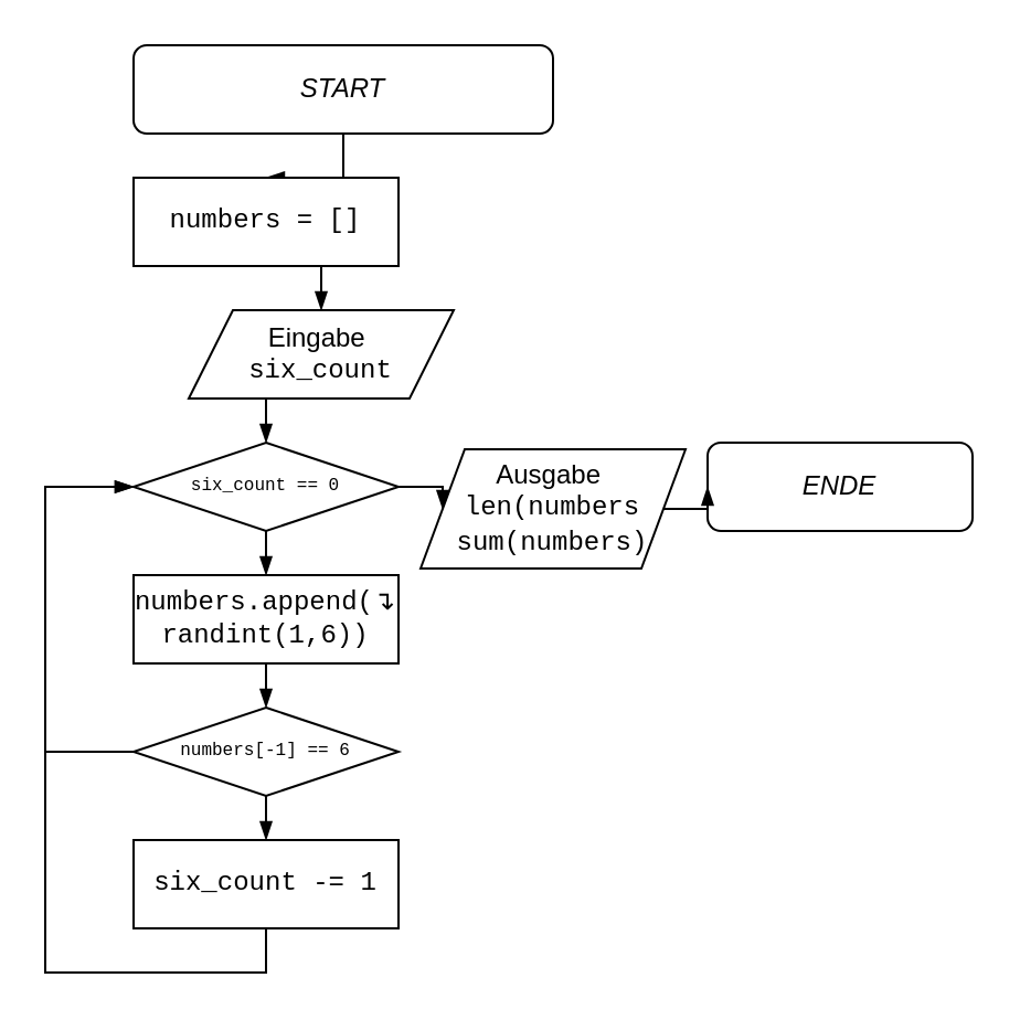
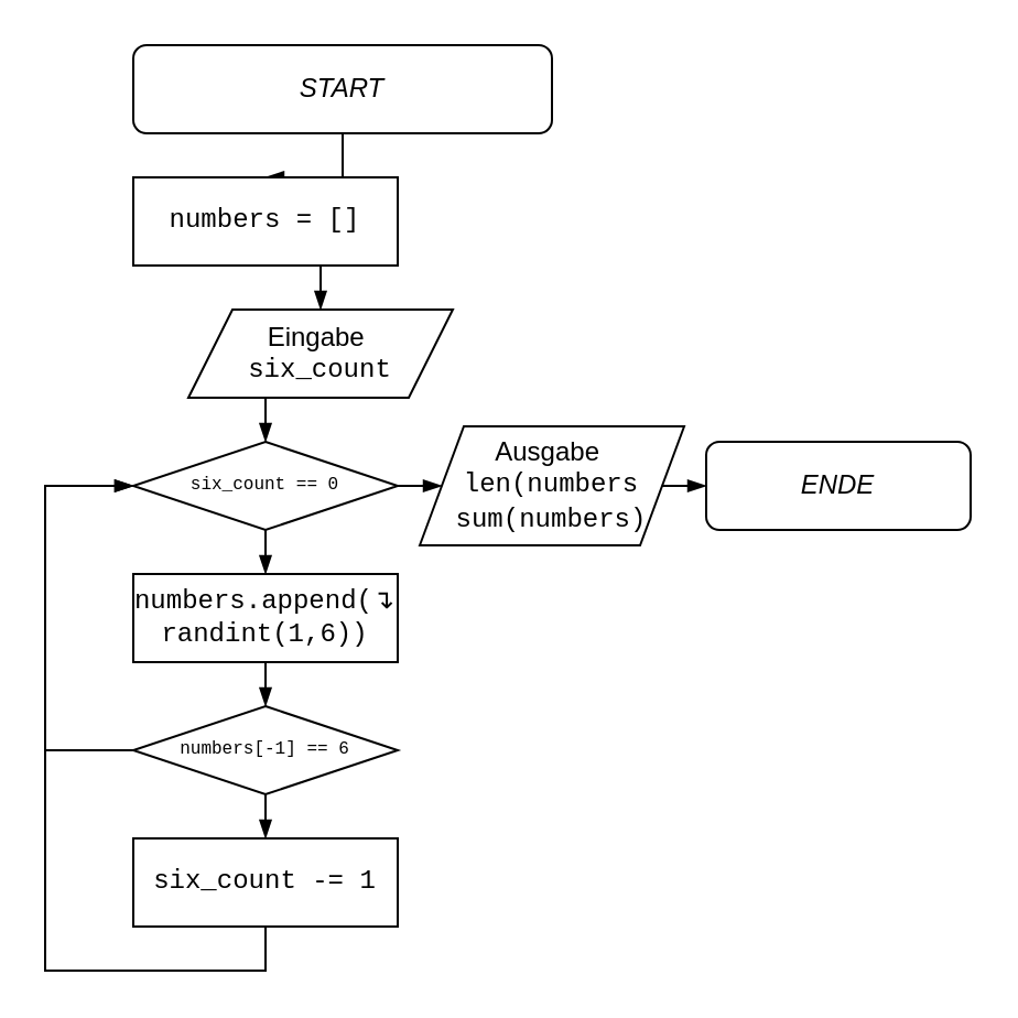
  <mxCell id="0" />
  <mxCell id="1" parent="0" />
  <mxCell id="2" style="edgeStyle=orthogonalEdgeStyle;rounded=0;orthogonalLoop=1;jettySize=auto;html=1;exitX=0.5;exitY=1;exitDx=0;exitDy=0;entryX=0.5;entryY=0;entryDx=0;entryDy=0;endArrow=blockThin;endFill=1;" edge="1" parent="1" source="3" target="5"><mxGeometry relative="1" as="geometry" /></mxCell>
  <mxCell id="3" value="&lt;i&gt;START&lt;/i&gt;" style="rounded=1;whiteSpace=wrap;html=1;" vertex="1" parent="1"><mxGeometry x="60" y="20" width="190" height="40" as="geometry" /></mxCell>
  <mxCell id="4" style="edgeStyle=orthogonalEdgeStyle;rounded=0;orthogonalLoop=1;jettySize=auto;html=1;exitX=0.5;exitY=1;exitDx=0;exitDy=0;entryX=0.5;entryY=0;entryDx=0;entryDy=0;endArrow=blockThin;endFill=1;" edge="1" parent="1" source="5" target="9"><mxGeometry relative="1" as="geometry" /></mxCell>
  <mxCell id="5" value="numbers = []" style="rounded=0;whiteSpace=wrap;html=1;fontFamily=Courier New;" vertex="1" parent="1"><mxGeometry x="60" y="80" width="120" height="40" as="geometry" /></mxCell>
  <mxCell id="6" style="edgeStyle=orthogonalEdgeStyle;rounded=0;orthogonalLoop=1;jettySize=auto;html=1;exitX=0.5;exitY=1;exitDx=0;exitDy=0;entryX=0.5;entryY=0;entryDx=0;entryDy=0;endArrow=blockThin;endFill=1;" edge="1" parent="1" source="7" target="12"><mxGeometry relative="1" as="geometry" /></mxCell>
  <mxCell id="7" value="numbers.append(↴&lt;div&gt;randint(1,6))&lt;/div&gt;" style="rounded=0;whiteSpace=wrap;html=1;fontFamily=Courier New;" vertex="1" parent="1"><mxGeometry x="60" y="260" width="120" height="40" as="geometry" /></mxCell>
  <mxCell id="8" style="edgeStyle=orthogonalEdgeStyle;rounded=0;orthogonalLoop=1;jettySize=auto;html=1;exitX=0.5;exitY=1;exitDx=0;exitDy=0;entryX=0.5;entryY=0;entryDx=0;entryDy=0;endArrow=blockThin;endFill=1;" edge="1" parent="1" source="9" target="17"><mxGeometry relative="1" as="geometry" /></mxCell>
  <mxCell id="9" value="Eingabe&amp;nbsp;&lt;div&gt;&lt;font face=&quot;Courier New&quot;&gt;six_count&lt;/font&gt;&lt;/div&gt;" style="shape=parallelogram;perimeter=parallelogramPerimeter;whiteSpace=wrap;html=1;fixedSize=1;" vertex="1" parent="1"><mxGeometry x="85" y="140" width="120" height="40" as="geometry" /></mxCell>
  <mxCell id="10" style="edgeStyle=orthogonalEdgeStyle;rounded=0;orthogonalLoop=1;jettySize=auto;html=1;exitX=0.5;exitY=1;exitDx=0;exitDy=0;entryX=0.5;entryY=0;entryDx=0;entryDy=0;endArrow=blockThin;endFill=1;" edge="1" parent="1" source="12" target="14"><mxGeometry relative="1" as="geometry" /></mxCell>
  <mxCell id="11" style="edgeStyle=orthogonalEdgeStyle;rounded=0;orthogonalLoop=1;jettySize=auto;html=1;entryX=0;entryY=0.5;entryDx=0;entryDy=0;endArrow=blockThin;endFill=1;" edge="1" parent="1" source="12" target="17"><mxGeometry relative="1" as="geometry"><Array as="points"><mxPoint x="20" y="340" /><mxPoint x="20" y="220" /></Array></mxGeometry></mxCell>
  <mxCell id="12" value="&lt;p style=&quot;line-height: 100%;&quot;&gt;&lt;font size=&quot;1&quot; style=&quot;&quot; face=&quot;Courier New&quot;&gt;&lt;span style=&quot;font-size: 8px;&quot;&gt;numbers[-1] == 6&lt;/span&gt;&lt;/font&gt;&lt;/p&gt;" style="rhombus;whiteSpace=wrap;html=1;spacingBottom=5;" vertex="1" parent="1"><mxGeometry x="60" y="320" width="120" height="40" as="geometry" /></mxCell>
  <mxCell id="13" style="edgeStyle=orthogonalEdgeStyle;rounded=0;orthogonalLoop=1;jettySize=auto;html=1;exitX=0.5;exitY=1;exitDx=0;exitDy=0;endArrow=blockThin;endFill=1;entryX=0;entryY=0.5;entryDx=0;entryDy=0;" edge="1" parent="1" source="14" target="17"><mxGeometry relative="1" as="geometry"><mxPoint x="120" y="190" as="targetPoint" /><Array as="points"><mxPoint x="120" y="440" /><mxPoint x="20" y="440" /><mxPoint x="20" y="220" /></Array></mxGeometry></mxCell>
  <mxCell id="14" value="six_count -= 1" style="rounded=0;whiteSpace=wrap;html=1;fontFamily=Courier New;" vertex="1" parent="1"><mxGeometry x="60" y="380" width="120" height="40" as="geometry" /></mxCell>
  <mxCell id="15" style="edgeStyle=orthogonalEdgeStyle;rounded=0;orthogonalLoop=1;jettySize=auto;html=1;exitX=0.5;exitY=1;exitDx=0;exitDy=0;entryX=0.5;entryY=0;entryDx=0;entryDy=0;endArrow=blockThin;endFill=1;" edge="1" parent="1" source="17" target="7"><mxGeometry relative="1" as="geometry" /></mxCell>
  <mxCell id="16" style="edgeStyle=orthogonalEdgeStyle;rounded=0;orthogonalLoop=1;jettySize=auto;html=1;exitX=1;exitY=0.5;exitDx=0;exitDy=0;entryX=0;entryY=0.5;entryDx=0;entryDy=0;endArrow=blockThin;endFill=1;" edge="1" parent="1" source="17" target="20"><mxGeometry relative="1" as="geometry" /></mxCell>
  <mxCell id="17" value="&lt;p style=&quot;line-height: 100%;&quot;&gt;&lt;font size=&quot;1&quot; style=&quot;&quot; face=&quot;Courier New&quot;&gt;&lt;span style=&quot;font-size: 8px;&quot;&gt;six_count == 0&lt;/span&gt;&lt;/font&gt;&lt;/p&gt;" style="rhombus;whiteSpace=wrap;html=1;spacingBottom=5;" vertex="1" parent="1"><mxGeometry x="60" y="200" width="120" height="40" as="geometry" /></mxCell>
  <mxCell id="18" value="&lt;i&gt;ENDE&lt;/i&gt;" style="rounded=1;whiteSpace=wrap;html=1;" vertex="1" parent="1"><mxGeometry x="320" y="200" width="120" height="40" as="geometry" /></mxCell>
  <mxCell id="19" style="edgeStyle=orthogonalEdgeStyle;rounded=0;orthogonalLoop=1;jettySize=auto;html=1;exitX=1;exitY=0.5;exitDx=0;exitDy=0;entryX=0;entryY=0.5;entryDx=0;entryDy=0;endArrow=blockThin;endFill=1;" edge="1" parent="1" source="20" target="18"><mxGeometry relative="1" as="geometry" /></mxCell>
- <mxCell id="20" value="Ausgabe&amp;nbsp;&lt;div&gt;&lt;font face=&quot;Courier New&quot;&gt;len(numbers&lt;/font&gt;&lt;/div&gt;&lt;div&gt;&lt;font face=&quot;Courier New&quot;&gt;sum(numbers)&lt;/font&gt;&lt;/div&gt;" style="shape=parallelogram;perimeter=parallelogramPerimeter;whiteSpace=wrap;html=1;fixedSize=1;" vertex="1" parent="1"><mxGeometry x="190" y="203" width="120" height="54" as="geometry" /></mxCell>
+ <mxCell id="20" value="Ausgabe&amp;nbsp;&lt;div&gt;&lt;font face=&quot;Courier New&quot;&gt;len(numbers&lt;/font&gt;&lt;/div&gt;&lt;div&gt;&lt;font face=&quot;Courier New&quot;&gt;sum(numbers)&lt;/font&gt;&lt;/div&gt;" style="shape=parallelogram;perimeter=parallelogramPerimeter;whiteSpace=wrap;html=1;fixedSize=1;" vertex="1" parent="1"><mxGeometry x="190" y="193" width="120" height="54" as="geometry" /></mxCell>
